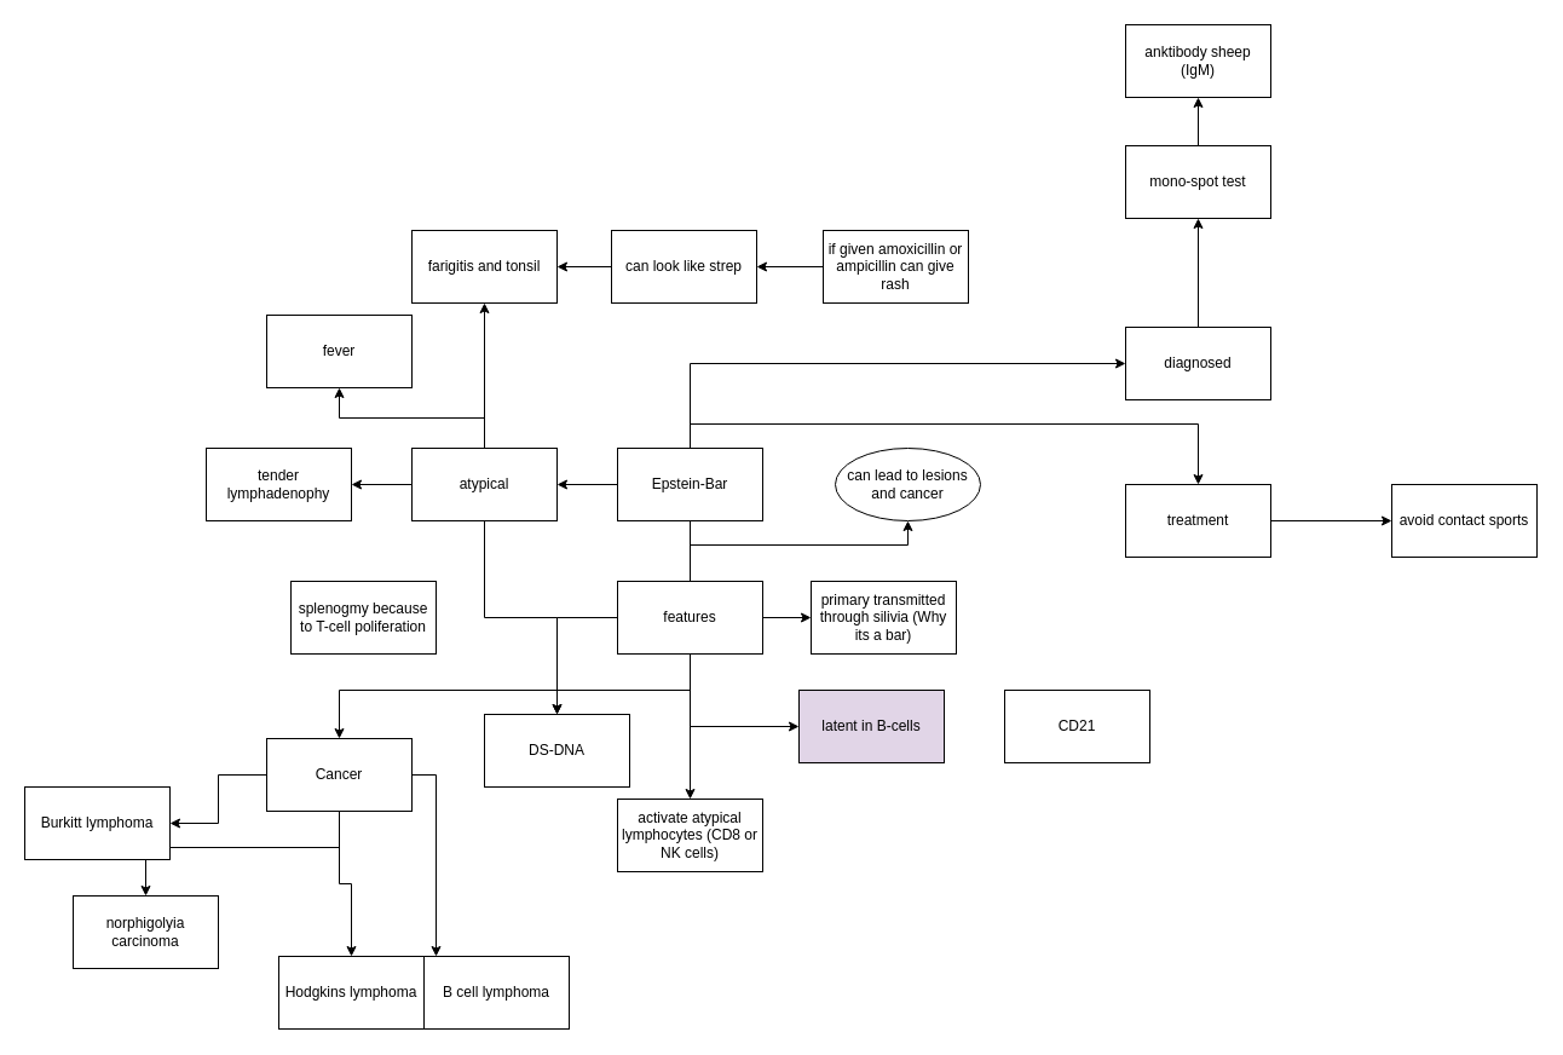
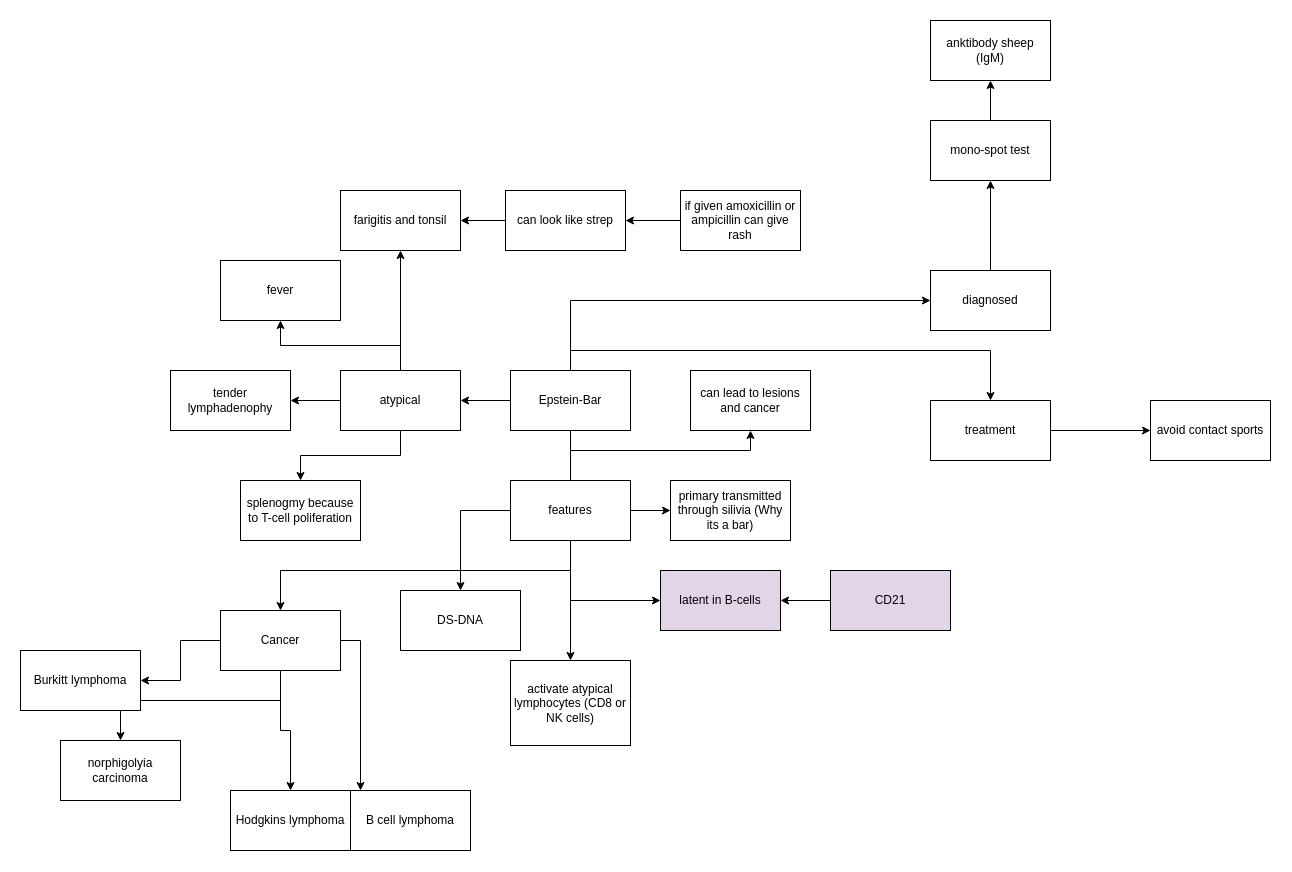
  <mxCell id="0" />
  <mxCell id="1" parent="0" />
  <mxCell id="2" value="" style="edgeStyle=orthogonalEdgeStyle;rounded=0;orthogonalLoop=1;jettySize=auto;html=1;" edge="1" parent="1" source="7" target="8"><mxGeometry relative="1" as="geometry" /></mxCell>
  <mxCell id="3" value="" style="edgeStyle=orthogonalEdgeStyle;rounded=0;orthogonalLoop=1;jettySize=auto;html=1;exitX=1;exitY=0.5;exitDx=0;exitDy=0;" edge="1" parent="1" source="21" target="9"><mxGeometry relative="1" as="geometry" /></mxCell>
  <mxCell id="4" value="" style="edgeStyle=orthogonalEdgeStyle;rounded=0;orthogonalLoop=1;jettySize=auto;html=1;" edge="1" parent="1" source="7" target="14"><mxGeometry relative="1" as="geometry" /></mxCell>
  <mxCell id="5" style="edgeStyle=orthogonalEdgeStyle;rounded=0;orthogonalLoop=1;jettySize=auto;html=1;entryX=0;entryY=0.5;entryDx=0;entryDy=0;" edge="1" parent="1" source="7" target="43"><mxGeometry relative="1" as="geometry"><Array as="points"><mxPoint x="570" y="300" /></Array></mxGeometry></mxCell>
  <mxCell id="6" style="edgeStyle=orthogonalEdgeStyle;rounded=0;orthogonalLoop=1;jettySize=auto;html=1;entryX=0.5;entryY=0;entryDx=0;entryDy=0;" edge="1" parent="1" source="7" target="48"><mxGeometry relative="1" as="geometry"><Array as="points"><mxPoint x="570" y="350" /><mxPoint x="990" y="350" /></Array></mxGeometry></mxCell>
  <mxCell id="7" value="Epstein-Bar" style="rounded=0;whiteSpace=wrap;html=1;" vertex="1" parent="1"><mxGeometry x="510" y="370" width="120" height="60" as="geometry" /></mxCell>
  <mxCell id="8" value="DS-DNA" style="rounded=0;whiteSpace=wrap;html=1;" vertex="1" parent="1"><mxGeometry x="400" y="590" width="120" height="60" as="geometry" /></mxCell>
  <mxCell id="9" value="primary transmitted through silivia (Why its a bar)" style="rounded=0;whiteSpace=wrap;html=1;" vertex="1" parent="1"><mxGeometry x="670" y="480" width="120" height="60" as="geometry" /></mxCell>
  <mxCell id="10" value="" style="edgeStyle=orthogonalEdgeStyle;rounded=0;orthogonalLoop=1;jettySize=auto;html=1;" edge="1" parent="1" source="14" target="15"><mxGeometry relative="1" as="geometry" /></mxCell>
  <mxCell id="11" value="" style="edgeStyle=orthogonalEdgeStyle;rounded=0;orthogonalLoop=1;jettySize=auto;html=1;" edge="1" parent="1" source="14" target="16"><mxGeometry relative="1" as="geometry" /></mxCell>
- <mxCell id="12" style="edgeStyle=orthogonalEdgeStyle;rounded=0;orthogonalLoop=1;jettySize=auto;html=1;" edge="1" parent="1" source="14" target="8"><mxGeometry relative="1" as="geometry" /></mxCell>
+ <mxCell id="12" style="edgeStyle=orthogonalEdgeStyle;rounded=0;orthogonalLoop=1;jettySize=auto;html=1;" edge="1" parent="1" source="14" target="23"><mxGeometry relative="1" as="geometry" /></mxCell>
  <mxCell id="13" style="edgeStyle=orthogonalEdgeStyle;rounded=0;orthogonalLoop=1;jettySize=auto;html=1;" edge="1" parent="1" source="14" target="27"><mxGeometry relative="1" as="geometry" /></mxCell>
  <mxCell id="14" value="atypical" style="rounded=0;whiteSpace=wrap;html=1;" vertex="1" parent="1"><mxGeometry x="340" y="370" width="120" height="60" as="geometry" /></mxCell>
  <mxCell id="15" value="fever" style="rounded=0;whiteSpace=wrap;html=1;" vertex="1" parent="1"><mxGeometry x="220" y="260" width="120" height="60" as="geometry" /></mxCell>
  <mxCell id="16" value="tender lymphadenophy" style="rounded=0;whiteSpace=wrap;html=1;" vertex="1" parent="1"><mxGeometry x="170" y="370" width="120" height="60" as="geometry" /></mxCell>
  <mxCell id="17" value="" style="edgeStyle=orthogonalEdgeStyle;rounded=0;orthogonalLoop=1;jettySize=auto;html=1;" edge="1" parent="1" source="21" target="22"><mxGeometry relative="1" as="geometry" /></mxCell>
  <mxCell id="18" style="edgeStyle=orthogonalEdgeStyle;rounded=0;orthogonalLoop=1;jettySize=auto;html=1;entryX=0;entryY=0.5;entryDx=0;entryDy=0;" edge="1" parent="1" source="21" target="24"><mxGeometry relative="1" as="geometry"><Array as="points"><mxPoint x="570" y="600" /></Array></mxGeometry></mxCell>
  <mxCell id="19" style="edgeStyle=orthogonalEdgeStyle;rounded=0;orthogonalLoop=1;jettySize=auto;html=1;entryX=0.5;entryY=0;entryDx=0;entryDy=0;" edge="1" parent="1" source="21" target="36"><mxGeometry relative="1" as="geometry"><Array as="points"><mxPoint x="570" y="570" /><mxPoint x="280" y="570" /></Array></mxGeometry></mxCell>
  <mxCell id="20" style="edgeStyle=orthogonalEdgeStyle;rounded=0;orthogonalLoop=1;jettySize=auto;html=1;" edge="1" parent="1" source="21" target="41"><mxGeometry relative="1" as="geometry"><Array as="points"><mxPoint x="570" y="450" /><mxPoint x="750" y="450" /></Array></mxGeometry></mxCell>
  <mxCell id="21" value="features" style="rounded=0;whiteSpace=wrap;html=1;" vertex="1" parent="1"><mxGeometry x="510" y="480" width="120" height="60" as="geometry" /></mxCell>
- <mxCell id="22" value="activate atypical lymphocytes (CD8 or NK cells)" style="rounded=0;whiteSpace=wrap;html=1;" vertex="1" parent="1"><mxGeometry x="510" y="660" width="120" height="60" as="geometry" /></mxCell>
+ <mxCell id="22" value="activate atypical lymphocytes (CD8 or NK cells)" style="rounded=0;whiteSpace=wrap;html=1;" vertex="1" parent="1"><mxGeometry x="510" y="660" width="120" height="85" as="geometry" /></mxCell>
  <mxCell id="23" value="splenogmy because to T-cell poliferation" style="rounded=0;whiteSpace=wrap;html=1;" vertex="1" parent="1"><mxGeometry x="240" y="480" width="120" height="60" as="geometry" /></mxCell>
  <mxCell id="24" value="&lt;div&gt;latent in B-cells&lt;/div&gt;" style="rounded=0;whiteSpace=wrap;html=1;fillColor=#e1d5e7;" vertex="1" parent="1"><mxGeometry x="660" y="570" width="120" height="60" as="geometry" /></mxCell>
- <mxCell id="26" value="CD21" style="rounded=0;whiteSpace=wrap;html=1;" vertex="1" parent="1"><mxGeometry x="830" y="570" width="120" height="60" as="geometry" /></mxCell>
+ <mxCell id="25" value="" style="edgeStyle=orthogonalEdgeStyle;rounded=0;orthogonalLoop=1;jettySize=auto;html=1;" edge="1" parent="1" source="26" target="24"><mxGeometry relative="1" as="geometry" /></mxCell>
+ <mxCell id="26" value="CD21" style="rounded=0;whiteSpace=wrap;html=1;fillColor=#e1d5e7;" vertex="1" parent="1"><mxGeometry x="830" y="570" width="120" height="60" as="geometry" /></mxCell>
  <mxCell id="27" value="farigitis and tonsil" style="rounded=0;whiteSpace=wrap;html=1;" vertex="1" parent="1"><mxGeometry x="340" y="190" width="120" height="60" as="geometry" /></mxCell>
  <mxCell id="28" style="edgeStyle=orthogonalEdgeStyle;rounded=0;orthogonalLoop=1;jettySize=auto;html=1;" edge="1" parent="1" source="29" target="27"><mxGeometry relative="1" as="geometry" /></mxCell>
  <mxCell id="29" value="can look like strep" style="rounded=0;whiteSpace=wrap;html=1;" vertex="1" parent="1"><mxGeometry x="505" y="190" width="120" height="60" as="geometry" /></mxCell>
  <mxCell id="30" value="" style="edgeStyle=orthogonalEdgeStyle;rounded=0;orthogonalLoop=1;jettySize=auto;html=1;" edge="1" parent="1" source="31" target="29"><mxGeometry relative="1" as="geometry" /></mxCell>
  <mxCell id="31" value="if given amoxicillin or ampicillin can give rash" style="rounded=0;whiteSpace=wrap;html=1;" vertex="1" parent="1"><mxGeometry x="680" y="190" width="120" height="60" as="geometry" /></mxCell>
  <mxCell id="32" value="" style="edgeStyle=orthogonalEdgeStyle;rounded=0;orthogonalLoop=1;jettySize=auto;html=1;" edge="1" parent="1" source="36" target="37"><mxGeometry relative="1" as="geometry"><Array as="points"><mxPoint x="360" y="640" /></Array></mxGeometry></mxCell>
  <mxCell id="33" style="edgeStyle=orthogonalEdgeStyle;rounded=0;orthogonalLoop=1;jettySize=auto;html=1;entryX=0.5;entryY=0;entryDx=0;entryDy=0;" edge="1" parent="1" source="36" target="38"><mxGeometry relative="1" as="geometry" /></mxCell>
  <mxCell id="34" value="" style="edgeStyle=orthogonalEdgeStyle;rounded=0;orthogonalLoop=1;jettySize=auto;html=1;" edge="1" parent="1" source="36" target="39"><mxGeometry relative="1" as="geometry" /></mxCell>
  <mxCell id="35" style="edgeStyle=orthogonalEdgeStyle;rounded=0;orthogonalLoop=1;jettySize=auto;html=1;" edge="1" parent="1" source="36" target="40"><mxGeometry relative="1" as="geometry"><Array as="points"><mxPoint x="280" y="700" /><mxPoint x="120" y="700" /></Array></mxGeometry></mxCell>
  <mxCell id="36" value="Cancer" style="rounded=0;whiteSpace=wrap;html=1;" vertex="1" parent="1"><mxGeometry x="220" y="610" width="120" height="60" as="geometry" /></mxCell>
  <mxCell id="37" value="B cell lymphoma" style="rounded=0;whiteSpace=wrap;html=1;" vertex="1" parent="1"><mxGeometry x="350" y="790" width="120" height="60" as="geometry" /></mxCell>
  <mxCell id="38" value="Hodgkins lymphoma" style="rounded=0;whiteSpace=wrap;html=1;" vertex="1" parent="1"><mxGeometry x="230" y="790" width="120" height="60" as="geometry" /></mxCell>
  <mxCell id="39" value="Burkitt lymphoma" style="rounded=0;whiteSpace=wrap;html=1;" vertex="1" parent="1"><mxGeometry x="20" y="650" width="120" height="60" as="geometry" /></mxCell>
  <mxCell id="40" value="norphigolyia carcinoma" style="rounded=0;whiteSpace=wrap;html=1;" vertex="1" parent="1"><mxGeometry x="60" y="740" width="120" height="60" as="geometry" /></mxCell>
- <mxCell id="41" value="can lead to lesions and cancer" style="ellipse;whiteSpace=wrap;html=1;" vertex="1" parent="1"><mxGeometry x="690" y="370" width="120" height="60" as="geometry" /></mxCell>
+ <mxCell id="41" value="can lead to lesions and cancer" style="rounded=0;whiteSpace=wrap;html=1;" vertex="1" parent="1"><mxGeometry x="690" y="370" width="120" height="60" as="geometry" /></mxCell>
  <mxCell id="42" value="" style="edgeStyle=orthogonalEdgeStyle;rounded=0;orthogonalLoop=1;jettySize=auto;html=1;" edge="1" parent="1" source="43" target="45"><mxGeometry relative="1" as="geometry" /></mxCell>
  <mxCell id="43" value="diagnosed" style="rounded=0;whiteSpace=wrap;html=1;" vertex="1" parent="1"><mxGeometry x="930" y="270" width="120" height="60" as="geometry" /></mxCell>
  <mxCell id="44" value="" style="edgeStyle=orthogonalEdgeStyle;rounded=0;orthogonalLoop=1;jettySize=auto;html=1;" edge="1" parent="1" source="45" target="46"><mxGeometry relative="1" as="geometry" /></mxCell>
  <mxCell id="45" value="mono-spot test" style="rounded=0;whiteSpace=wrap;html=1;" vertex="1" parent="1"><mxGeometry x="930" y="120" width="120" height="60" as="geometry" /></mxCell>
  <mxCell id="46" value="anktibody sheep (IgM)" style="rounded=0;whiteSpace=wrap;html=1;" vertex="1" parent="1"><mxGeometry x="930" y="20" width="120" height="60" as="geometry" /></mxCell>
  <mxCell id="47" value="" style="edgeStyle=orthogonalEdgeStyle;rounded=0;orthogonalLoop=1;jettySize=auto;html=1;" edge="1" parent="1" source="48" target="49"><mxGeometry relative="1" as="geometry" /></mxCell>
  <mxCell id="48" value="treatment" style="rounded=0;whiteSpace=wrap;html=1;" vertex="1" parent="1"><mxGeometry x="930" y="400" width="120" height="60" as="geometry" /></mxCell>
  <mxCell id="49" value="avoid contact sports" style="rounded=0;whiteSpace=wrap;html=1;" vertex="1" parent="1"><mxGeometry x="1150" y="400" width="120" height="60" as="geometry" /></mxCell>
